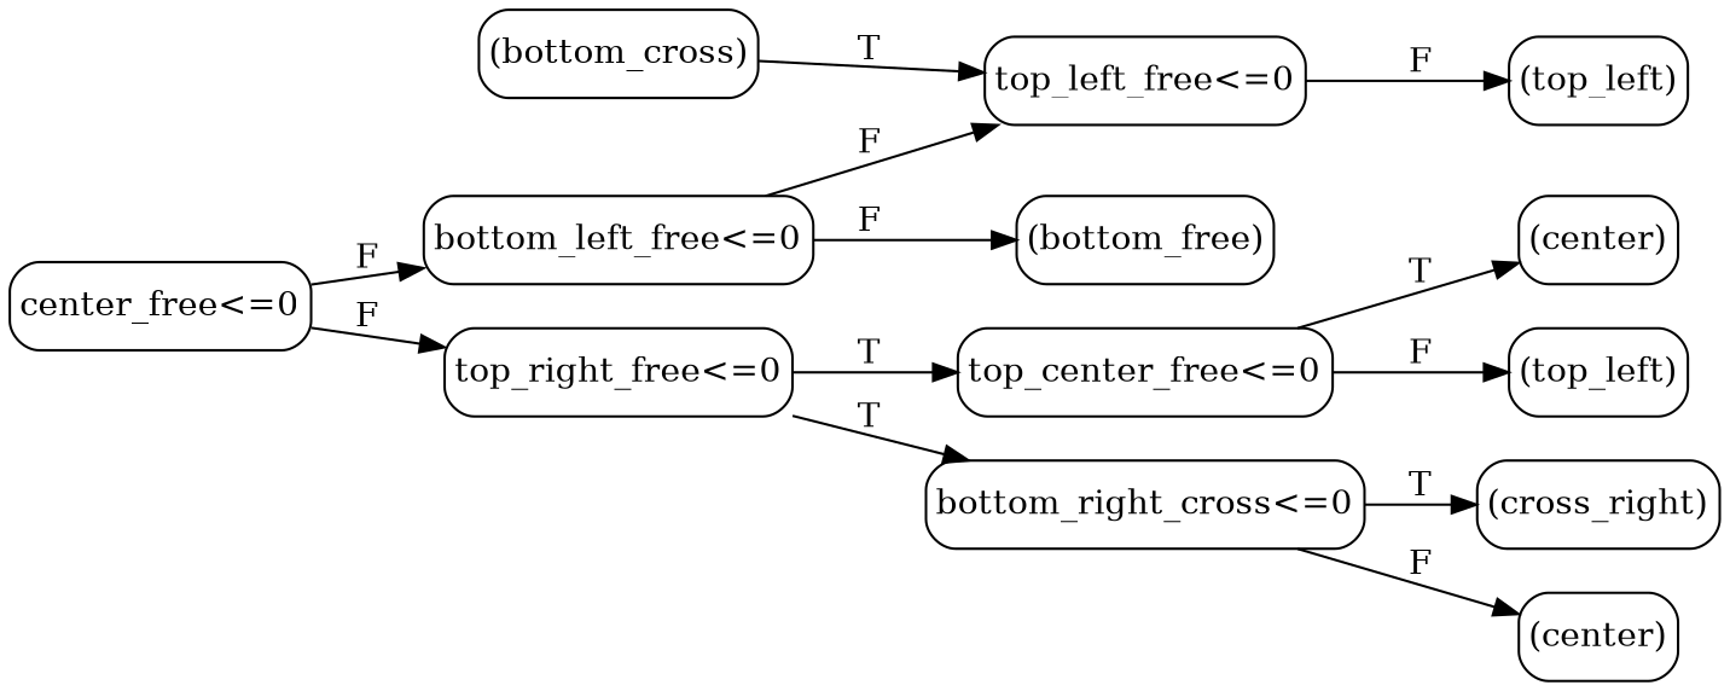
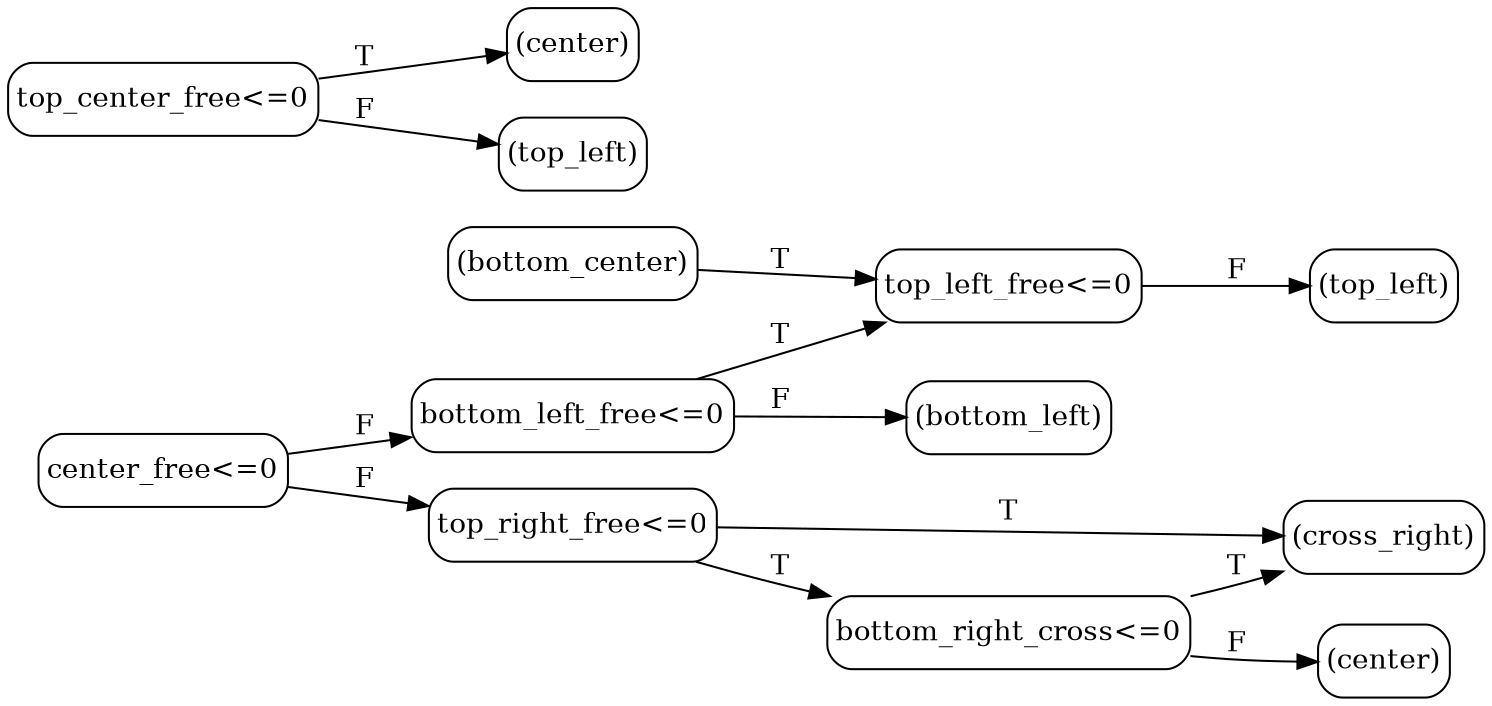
  digraph {
    rankdir=LR
    node [margin="0.05,0.05" shape=box style=rounded]
-   n1 [label="(bottom_cross)"]
+   n1 [label="(bottom_center)"]
    n2 [label="top_left_free<=0"]
    n3 [label="(top_left)"]
-   n4 [label="(bottom_free)"]
+   n4 [label="(bottom_left)"]
    n5 [label="bottom_left_free<=0"]
    n6 [label="(center)"]
    n7 [label="(top_left)"]
    n8 [label="top_center_free<=0"]
    n9 [label="(cross_right)"]
    n10 [label="(center)"]
    n11 [label="bottom_right_cross<=0"]
    n12 [label="top_right_free<=0"]
    n13 [label="center_free<=0"]
    n1 -> n2 [label=T]
    n2 -> n3 [label=F]
-   n5 -> n2 [label=F]
+   n5 -> n2 [label=T]
    n5 -> n4 [label=F]
    n8 -> n6 [label=T]
    n8 -> n7 [label=F]
    n11 -> n9 [label=T]
    n11 -> n10 [label=F]
-   n12 -> n8 [label=T]
+   n12 -> n9 [label=T]
    n12 -> n11 [label=T]
    n13 -> n5 [label=F]
    n13 -> n12 [label=F]
  }
